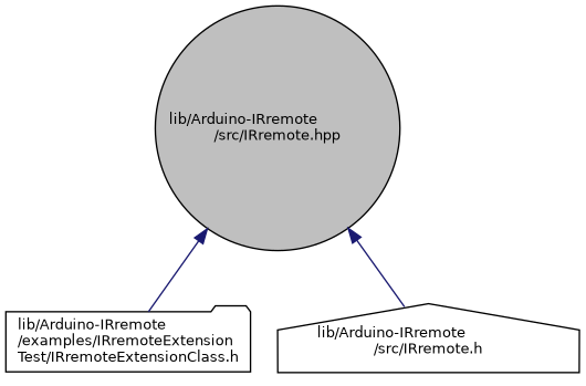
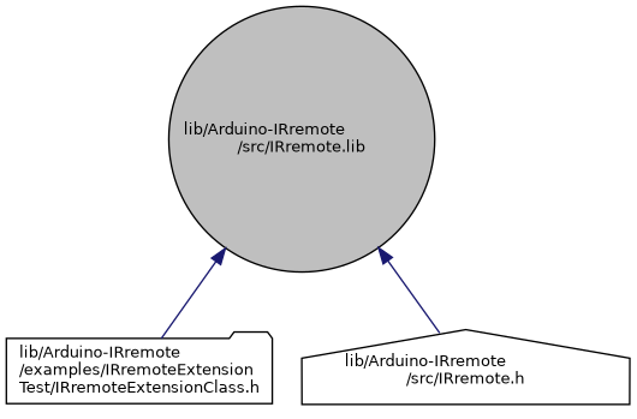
  digraph {
    node [color=black fillcolor=white fontname=Helvetica fontsize=10 style=filled]
    edge [color=midnightblue dir=back fontname=Helvetica fontsize=10 labelfontname=Helvetica labelfontsize=10 style=solid]
-   n1 [fillcolor=grey75 fontcolor=black height=0.2 label="lib/Arduino-IRremote\l/src/IRremote.hpp" shape=circle width=0.4]
+   n1 [fillcolor=grey75 fontcolor=black height=0.2 label="lib/Arduino-IRremote\l/src/IRremote.lib" shape=circle width=0.4]
    n2 [height=0.2 label="lib/Arduino-IRremote\l/examples/IRremoteExtension\lTest/IRremoteExtensionClass.h" shape=folder width=0.4]
    n3 [height=0.2 label="lib/Arduino-IRremote\l/src/IRremote.h" shape=house width=0.4]
    n1 -> n2
    n1 -> n3
  }
